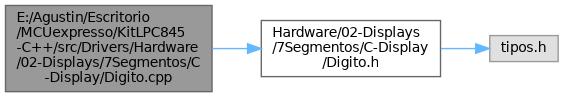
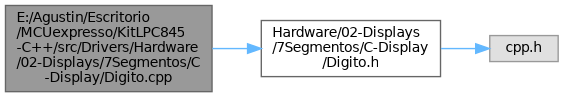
  digraph {
    rankdir=LR
    node [fontname=Helvetica fontsize=10 shape=box style=filled]
    edge [color=steelblue1 fontname=Helvetica fontsize=10 labelfontname=Helvetica labelfontsize=10 style=solid]
    n1 [color=gray40 fillcolor=grey60 fontcolor=black height=0.2 label="E:/Agustin/Escritorio\l/MCUexpresso/KitLPC845\l-C++/src/Drivers/Hardware\l/02-Displays/7Segmentos/C\l-Display/Digito.cpp" width=0.4]
    n2 [color=grey40 fillcolor=white height=0.2 label="Hardware/02-Displays\l/7Segmentos/C-Display\l/Digito.h" width=0.4]
-   n3 [color=grey60 fillcolor="#E0E0E0" height=0.2 label="tipos.h" width=0.4]
+   n3 [color=grey60 fillcolor="#E0E0E0" height=0.2 label="cpp.h" width=0.4]
    n1 -> n2
    n2 -> n3
  }
